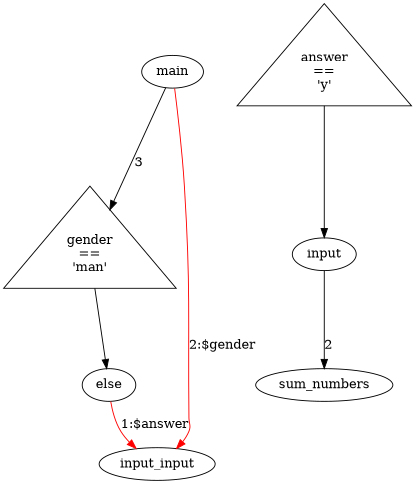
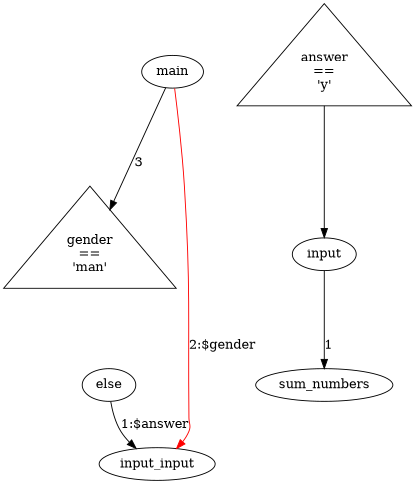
  digraph {
    n1 [label="gender\n==\n'man'" shape=triangle]
    n2 [label=else]
    n3 [label=input_input]
    n4 [label="answer\n==\n'y'" shape=triangle]
    n5 [label=input]
    n6 [label=sum_numbers]
    main
-   n1 -> n2
-   n2 -> n3 [color=red label="1:$answer"]
+   n2 -> n3 [color=black label="1:$answer"]
    n4 -> n5
-   n5 -> n6 [label=2]
+   n5 -> n6 [label=1]
    main -> n1 [label=3]
    main -> n3 [color=red label="2:$gender"]
  }
